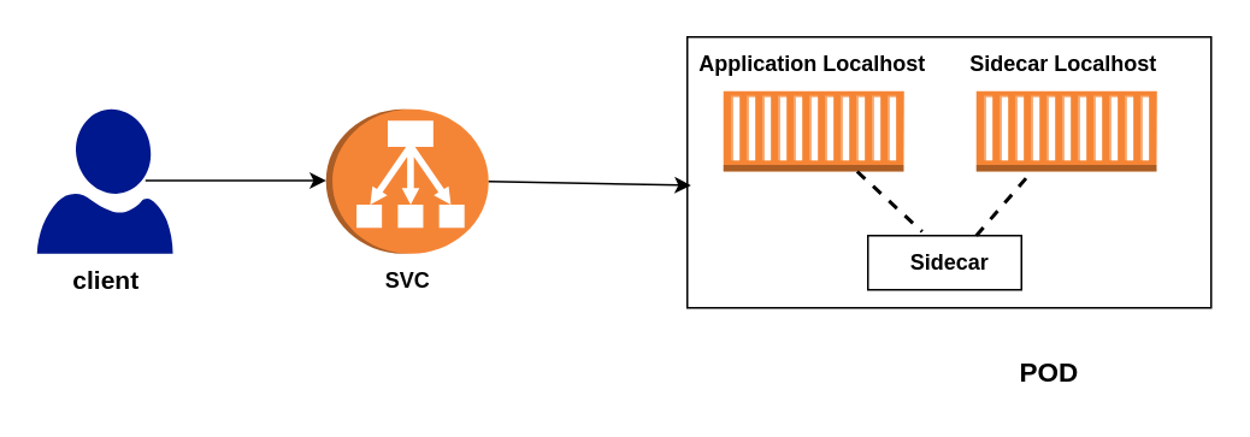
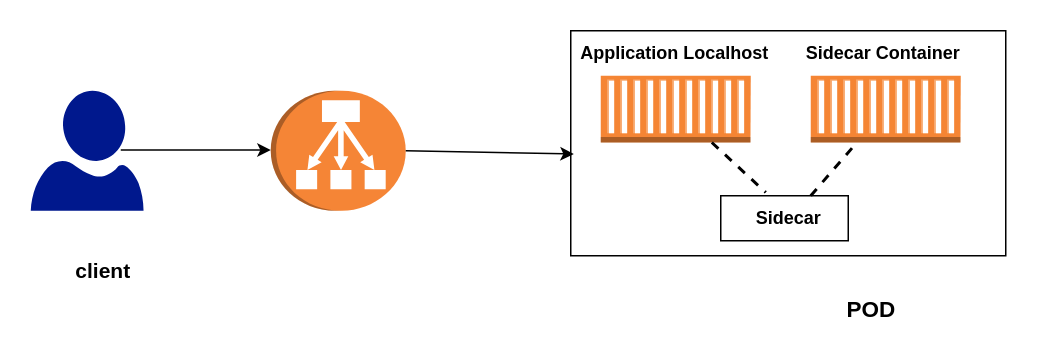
  <mxCell id="0" />
  <mxCell id="1" parent="0" />
  <mxCell id="2" value="" style="sketch=0;aspect=fixed;pointerEvents=1;shadow=0;dashed=0;html=1;strokeColor=none;labelPosition=center;verticalLabelPosition=bottom;verticalAlign=top;align=center;fillColor=#00188D;shape=mxgraph.azure.user" vertex="1" parent="1"><mxGeometry x="20" y="60" width="75.2" height="80" as="geometry" /></mxCell>
  <mxCell id="3" value="" style="outlineConnect=0;dashed=0;verticalLabelPosition=bottom;verticalAlign=top;align=center;html=1;shape=mxgraph.aws3.classic_load_balancer;fillColor=#F58536;gradientColor=none;direction=south;" vertex="1" parent="1"><mxGeometry x="180" y="60" width="90" height="80" as="geometry" /></mxCell>
- <mxCell id="4" value="&lt;b&gt;SVC&lt;/b&gt;" style="text;html=1;align=center;verticalAlign=middle;resizable=0;points=[];autosize=1;strokeColor=none;fillColor=none;" vertex="1" parent="1"><mxGeometry x="200" y="140" width="50" height="30" as="geometry" /></mxCell>
- <mxCell id="5" value="&lt;b&gt;&lt;font style=&quot;font-size: 14px;&quot;&gt;client&lt;/font&gt;&lt;/b&gt;" style="text;html=1;align=center;verticalAlign=middle;resizable=0;points=[];autosize=1;strokeColor=none;fillColor=none;" vertex="1" parent="1"><mxGeometry x="27.6" y="140" width="60" height="30" as="geometry" /></mxCell>
+ <mxCell id="5" value="&lt;b&gt;&lt;font style=&quot;font-size: 14px;&quot;&gt;client&lt;/font&gt;&lt;/b&gt;" style="text;html=1;align=center;verticalAlign=middle;resizable=0;points=[];autosize=1;strokeColor=none;fillColor=none;" vertex="1" parent="1"><mxGeometry x="37.6" y="165" width="60" height="30" as="geometry" /></mxCell>
  <mxCell id="6" value="" style="rounded=0;whiteSpace=wrap;html=1;" vertex="1" parent="1"><mxGeometry x="380" y="20" width="290" height="150" as="geometry" /></mxCell>
  <mxCell id="7" value="&lt;b&gt;&lt;font style=&quot;font-size: 15px;&quot;&gt;POD&lt;/font&gt;&lt;/b&gt;" style="text;html=1;align=center;verticalAlign=middle;resizable=0;points=[];autosize=1;strokeColor=none;fillColor=none;" vertex="1" parent="1"><mxGeometry x="550" y="190" width="60" height="30" as="geometry" /></mxCell>
  <mxCell id="8" value="" style="outlineConnect=0;dashed=0;verticalLabelPosition=bottom;verticalAlign=top;align=center;html=1;shape=mxgraph.aws3.ec2_compute_container;fillColor=#F58534;gradientColor=none;" vertex="1" parent="1"><mxGeometry x="400" y="50" width="100" height="44.5" as="geometry" /></mxCell>
  <mxCell id="9" value="" style="outlineConnect=0;dashed=0;verticalLabelPosition=bottom;verticalAlign=top;align=center;html=1;shape=mxgraph.aws3.ec2_compute_container;fillColor=#F58534;gradientColor=none;" vertex="1" parent="1"><mxGeometry x="540" y="50" width="100" height="44.5" as="geometry" /></mxCell>
  <mxCell id="10" value="Application Localhost" style="text;html=1;align=center;verticalAlign=middle;resizable=0;points=[];autosize=1;strokeColor=none;fillColor=none;fontStyle=1" vertex="1" parent="1"><mxGeometry x="374" y="20" width="150" height="30" as="geometry" /></mxCell>
- <mxCell id="11" value="Sidecar Localhost" style="text;html=1;align=center;verticalAlign=middle;resizable=0;points=[];autosize=1;strokeColor=none;fillColor=none;fontStyle=1" vertex="1" parent="1"><mxGeometry x="523" y="20" width="130" height="30" as="geometry" /></mxCell>
+ <mxCell id="11" value="Sidecar Container" style="text;html=1;align=center;verticalAlign=middle;resizable=0;points=[];autosize=1;strokeColor=none;fillColor=none;fontStyle=1" vertex="1" parent="1"><mxGeometry x="523" y="20" width="130" height="30" as="geometry" /></mxCell>
  <mxCell id="12" value="" style="rounded=0;whiteSpace=wrap;html=1;" vertex="1" parent="1"><mxGeometry x="480" y="130" width="85" height="30" as="geometry" /></mxCell>
  <mxCell id="13" value="Sidecar" style="text;html=1;align=center;verticalAlign=middle;resizable=0;points=[];autosize=1;strokeColor=none;fillColor=none;fontStyle=1" vertex="1" parent="1"><mxGeometry x="485" y="130" width="80" height="30" as="geometry" /></mxCell>
  <mxCell id="14" value="" style="endArrow=classic;html=1;rounded=0;entryX=0.007;entryY=0.548;entryDx=0;entryDy=0;entryPerimeter=0;" edge="1" parent="1" target="6"><mxGeometry width="50" height="50" relative="1" as="geometry"><mxPoint x="270" y="100" as="sourcePoint" /><mxPoint x="320" y="50" as="targetPoint" /></mxGeometry></mxCell>
  <mxCell id="15" value="" style="edgeStyle=none;orthogonalLoop=1;jettySize=auto;html=1;rounded=0;" edge="1" parent="1"><mxGeometry width="100" relative="1" as="geometry"><mxPoint x="80" y="99.5" as="sourcePoint" /><mxPoint x="180" y="99.5" as="targetPoint" /><Array as="points" /></mxGeometry></mxCell>
  <mxCell id="16" value="" style="endArrow=none;dashed=1;html=1;rounded=0;strokeWidth=2;strokeColor=#000000;" edge="1" parent="1" target="9"><mxGeometry width="50" height="50" relative="1" as="geometry"><mxPoint x="540" y="130" as="sourcePoint" /><mxPoint x="590" y="80" as="targetPoint" /></mxGeometry></mxCell>
  <mxCell id="17" value="" style="endArrow=none;dashed=1;html=1;rounded=0;entryX=0.313;entryY=-0.073;entryDx=0;entryDy=0;entryPerimeter=0;strokeWidth=2;strokeColor=#000000;" edge="1" parent="1" source="8" target="13"><mxGeometry width="50" height="50" relative="1" as="geometry"><mxPoint x="280" y="150" as="sourcePoint" /><mxPoint x="330" y="100" as="targetPoint" /></mxGeometry></mxCell>
